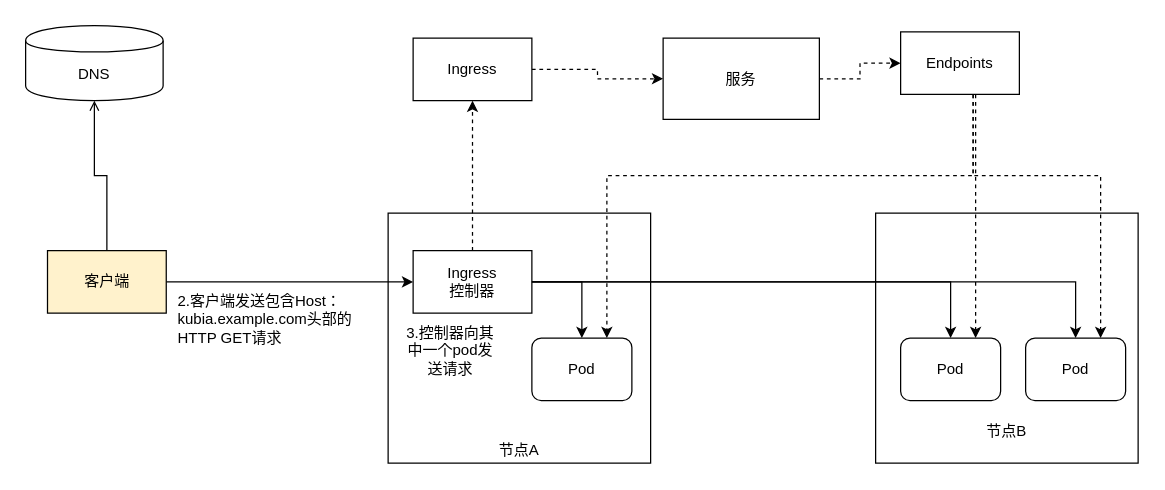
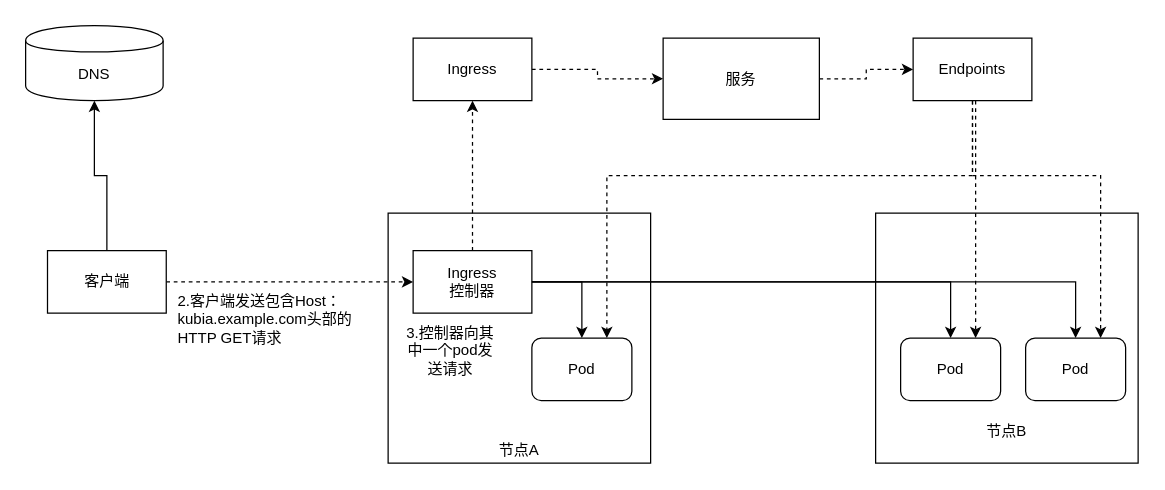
  <mxCell id="0" />
  <mxCell id="1" parent="0" />
  <mxCell id="2" value="" style="rounded=0;whiteSpace=wrap;html=1;" vertex="1" parent="1"><mxGeometry x="310" y="170" width="210" height="200" as="geometry" /></mxCell>
  <mxCell id="3" value="DNS" style="shape=cylinder;whiteSpace=wrap;html=1;boundedLbl=1;backgroundOutline=1;" vertex="1" parent="1"><mxGeometry x="20" y="20" width="110" height="60" as="geometry" /></mxCell>
- <mxCell id="4" style="edgeStyle=orthogonalEdgeStyle;rounded=0;orthogonalLoop=1;jettySize=auto;html=1;entryX=0.5;entryY=1;entryDx=0;entryDy=0;endArrow=open;" edge="1" parent="1" source="6" target="3"><mxGeometry relative="1" as="geometry" /></mxCell>
- <mxCell id="5" style="edgeStyle=orthogonalEdgeStyle;rounded=0;orthogonalLoop=1;jettySize=auto;html=1;entryX=0;entryY=0.5;entryDx=0;entryDy=0;" edge="1" parent="1" source="6" target="9"><mxGeometry relative="1" as="geometry" /></mxCell>
- <mxCell id="6" value="客户端" style="rounded=0;whiteSpace=wrap;html=1;fillColor=#fff2cc;" vertex="1" parent="1"><mxGeometry x="37.5" y="200" width="95" height="50" as="geometry" /></mxCell>
+ <mxCell id="4" style="edgeStyle=orthogonalEdgeStyle;rounded=0;orthogonalLoop=1;jettySize=auto;html=1;entryX=0.5;entryY=1;entryDx=0;entryDy=0;" edge="1" parent="1" source="6" target="3"><mxGeometry relative="1" as="geometry" /></mxCell>
+ <mxCell id="5" style="edgeStyle=orthogonalEdgeStyle;rounded=0;orthogonalLoop=1;jettySize=auto;html=1;entryX=0;entryY=0.5;entryDx=0;entryDy=0;dashed=1;" edge="1" parent="1" source="6" target="9"><mxGeometry relative="1" as="geometry" /></mxCell>
+ <mxCell id="6" value="客户端" style="rounded=0;whiteSpace=wrap;html=1;" vertex="1" parent="1"><mxGeometry x="37.5" y="200" width="95" height="50" as="geometry" /></mxCell>
  <mxCell id="7" style="edgeStyle=orthogonalEdgeStyle;rounded=0;orthogonalLoop=1;jettySize=auto;html=1;entryX=0.5;entryY=0;entryDx=0;entryDy=0;" edge="1" parent="1" source="9" target="17"><mxGeometry relative="1" as="geometry"><Array as="points"><mxPoint x="465" y="225" /></Array></mxGeometry></mxCell>
  <mxCell id="8" style="edgeStyle=orthogonalEdgeStyle;rounded=0;orthogonalLoop=1;jettySize=auto;html=1;entryX=0.5;entryY=1;entryDx=0;entryDy=0;dashed=1;" edge="1" parent="1" source="9" target="11"><mxGeometry relative="1" as="geometry" /></mxCell>
  <mxCell id="9" value="Ingress&lt;br&gt;控制器" style="rounded=0;whiteSpace=wrap;html=1;" vertex="1" parent="1"><mxGeometry x="330" y="200" width="95" height="50" as="geometry" /></mxCell>
  <mxCell id="10" style="edgeStyle=orthogonalEdgeStyle;rounded=0;orthogonalLoop=1;jettySize=auto;html=1;dashed=1;" edge="1" parent="1" source="11" target="13"><mxGeometry relative="1" as="geometry" /></mxCell>
  <mxCell id="11" value="Ingress" style="rounded=0;whiteSpace=wrap;html=1;" vertex="1" parent="1"><mxGeometry x="330" y="30" width="95" height="50" as="geometry" /></mxCell>
  <mxCell id="12" style="edgeStyle=orthogonalEdgeStyle;rounded=0;orthogonalLoop=1;jettySize=auto;html=1;entryX=0;entryY=0.5;entryDx=0;entryDy=0;dashed=1;" edge="1" parent="1" source="13" target="15"><mxGeometry relative="1" as="geometry" /></mxCell>
  <mxCell id="13" value="服务" style="rounded=0;whiteSpace=wrap;html=1;" vertex="1" parent="1"><mxGeometry x="530" y="30" width="125" height="65" as="geometry" /></mxCell>
  <mxCell id="14" style="edgeStyle=orthogonalEdgeStyle;rounded=0;orthogonalLoop=1;jettySize=auto;html=1;entryX=0.75;entryY=0;entryDx=0;entryDy=0;dashed=1;" edge="1" parent="1" source="15" target="17"><mxGeometry relative="1" as="geometry"><Array as="points"><mxPoint x="778" y="140" /><mxPoint x="485" y="140" /></Array></mxGeometry></mxCell>
- <mxCell id="15" value="Endpoints" style="rounded=0;whiteSpace=wrap;html=1;" vertex="1" parent="1"><mxGeometry x="720" y="25" width="95" height="50" as="geometry" /></mxCell>
+ <mxCell id="15" value="Endpoints" style="rounded=0;whiteSpace=wrap;html=1;" vertex="1" parent="1"><mxGeometry x="730" y="30" width="95" height="50" as="geometry" /></mxCell>
  <mxCell id="16" value="" style="rounded=0;whiteSpace=wrap;html=1;" vertex="1" parent="1"><mxGeometry x="700" y="170" width="210" height="200" as="geometry" /></mxCell>
  <mxCell id="17" value="Pod" style="rounded=1;whiteSpace=wrap;html=1;" vertex="1" parent="1"><mxGeometry x="425" y="270" width="80" height="50" as="geometry" /></mxCell>
  <mxCell id="18" value="Pod" style="rounded=1;whiteSpace=wrap;html=1;" vertex="1" parent="1"><mxGeometry x="720" y="270" width="80" height="50" as="geometry" /></mxCell>
  <mxCell id="19" value="Pod" style="rounded=1;whiteSpace=wrap;html=1;" vertex="1" parent="1"><mxGeometry x="820" y="270" width="80" height="50" as="geometry" /></mxCell>
  <mxCell id="20" style="edgeStyle=orthogonalEdgeStyle;rounded=0;orthogonalLoop=1;jettySize=auto;html=1;entryX=0.5;entryY=0;entryDx=0;entryDy=0;" edge="1" parent="1" source="9" target="18"><mxGeometry relative="1" as="geometry"><Array as="points"><mxPoint x="760" y="225" /></Array></mxGeometry></mxCell>
  <mxCell id="21" style="edgeStyle=orthogonalEdgeStyle;rounded=0;orthogonalLoop=1;jettySize=auto;html=1;" edge="1" parent="1" source="9" target="19"><mxGeometry relative="1" as="geometry" /></mxCell>
  <mxCell id="22" value="节点A" style="text;html=1;strokeColor=none;fillColor=none;align=center;verticalAlign=middle;whiteSpace=wrap;rounded=0;" vertex="1" parent="1"><mxGeometry x="395" y="350" width="40" height="20" as="geometry" /></mxCell>
  <mxCell id="23" value="节点B" style="text;html=1;strokeColor=none;fillColor=none;align=center;verticalAlign=middle;whiteSpace=wrap;rounded=0;" vertex="1" parent="1"><mxGeometry x="785" y="335" width="40" height="20" as="geometry" /></mxCell>
  <mxCell id="24" style="edgeStyle=orthogonalEdgeStyle;rounded=0;orthogonalLoop=1;jettySize=auto;html=1;entryX=0.75;entryY=0;entryDx=0;entryDy=0;dashed=1;" edge="1" parent="1" source="15" target="19"><mxGeometry relative="1" as="geometry"><Array as="points"><mxPoint x="778" y="140" /><mxPoint x="880" y="140" /></Array></mxGeometry></mxCell>
  <mxCell id="25" style="edgeStyle=orthogonalEdgeStyle;rounded=0;orthogonalLoop=1;jettySize=auto;html=1;entryX=0.75;entryY=0;entryDx=0;entryDy=0;dashed=1;" edge="1" parent="1" source="15" target="18"><mxGeometry relative="1" as="geometry"><Array as="points"><mxPoint x="780" y="120" /><mxPoint x="780" y="120" /></Array></mxGeometry></mxCell>
  <mxCell id="26" value="2.客户端发送包含Host：kubia.example.com头部的HTTP GET请求" style="text;html=1;strokeColor=none;fillColor=none;align=left;verticalAlign=middle;whiteSpace=wrap;rounded=0;" vertex="1" parent="1"><mxGeometry x="140" y="210" width="170" height="90" as="geometry" /></mxCell>
  <mxCell id="27" value="3.控制器向其中一个pod发送请求" style="text;html=1;strokeColor=none;fillColor=none;align=center;verticalAlign=middle;whiteSpace=wrap;rounded=0;" vertex="1" parent="1"><mxGeometry x="320" y="260" width="80" height="40" as="geometry" /></mxCell>
